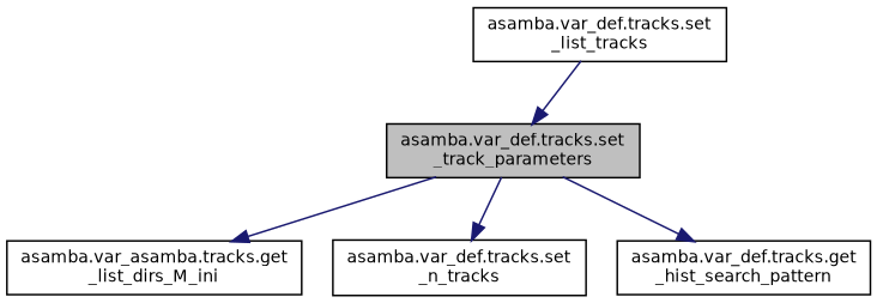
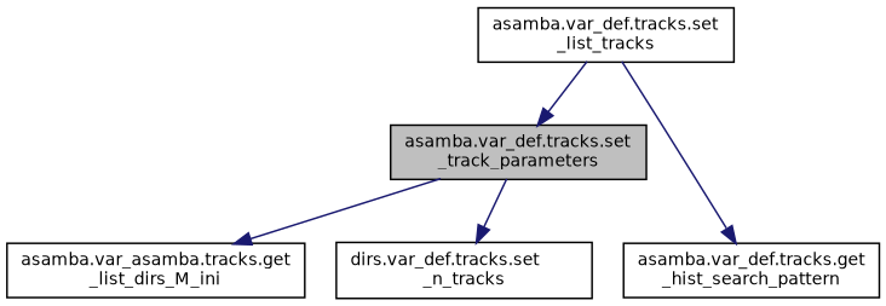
  digraph {
    rankdir=TB
    node [color=black fillcolor=white fontname=Helvetica fontsize=10 shape=record style=filled]
    edge [color=midnightblue fontname=Helvetica fontsize=10 labelfontname=Helvetica labelfontsize=10 style=solid]
    n1 [fillcolor=grey75 fontcolor=black height=0.2 label="asamba.var_def.tracks.set\l_track_parameters" width=0.4]
    n2 [height=0.2 label="asamba.var_asamba.tracks.get\l_list_dirs_M_ini" width=0.4]
    n3 [height=0.2 label="asamba.var_def.tracks.get\l_hist_search_pattern" width=0.4]
-   n4 [height=0.2 label="asamba.var_def.tracks.set\l_n_tracks" width=0.4]
+   n4 [height=0.2 label="dirs.var_def.tracks.set\l_n_tracks" width=0.4]
    n5 [height=0.2 label="asamba.var_def.tracks.set\l_list_tracks" width=0.4]
    n1 -> n2
-   n1 -> n3
+   n5 -> n3
    n1 -> n4
    n5 -> n1
  }
